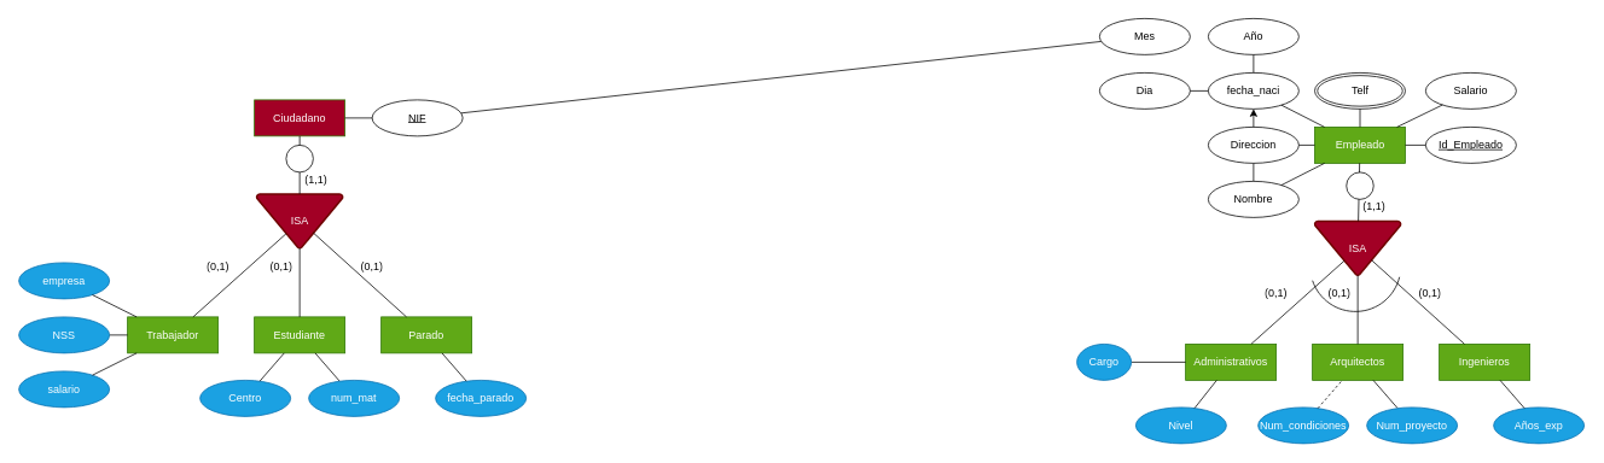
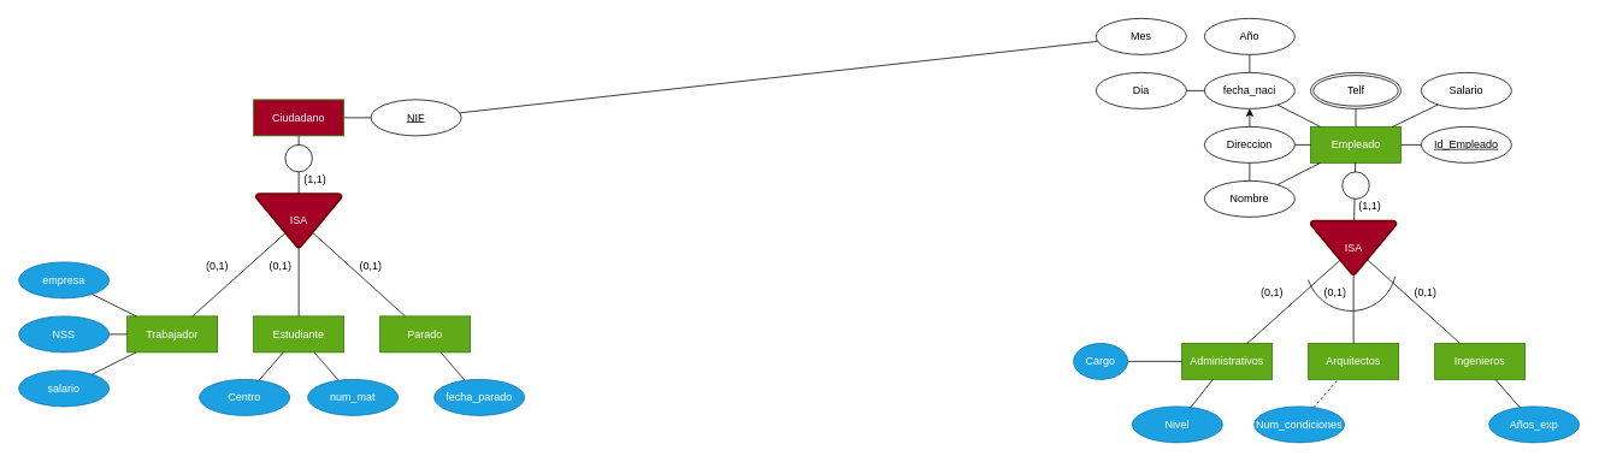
  <mxCell id="0" />
  <mxCell id="1" parent="0" />
  <mxCell id="2" value="ISA" style="strokeWidth=2;html=1;shape=mxgraph.flowchart.merge_or_storage;whiteSpace=wrap;fillColor=#a20025;strokeColor=#6F0000;fontColor=#ffffff;" parent="1" vertex="1"><mxGeometry x="282.5" y="214" width="95" height="60" as="geometry" /></mxCell>
  <mxCell id="3" value="Ciudadano" style="whiteSpace=wrap;html=1;align=center;fillColor=#a20025;fontColor=#ffffff;strokeColor=#2D7600;" parent="1" vertex="1"><mxGeometry x="280" y="110" width="100" height="40" as="geometry" /></mxCell>
  <mxCell id="4" value="Estudiante" style="whiteSpace=wrap;html=1;align=center;fillColor=#60a917;fontColor=#ffffff;strokeColor=#2D7600;" parent="1" vertex="1"><mxGeometry x="280" y="350" width="100" height="40" as="geometry" /></mxCell>
  <mxCell id="5" value="Trabajador" style="whiteSpace=wrap;html=1;align=center;fillColor=#60a917;fontColor=#ffffff;strokeColor=#2D7600;" parent="1" vertex="1"><mxGeometry x="140" y="350" width="100" height="40" as="geometry" /></mxCell>
  <mxCell id="6" value="Parado" style="whiteSpace=wrap;html=1;align=center;fillColor=#60a917;fontColor=#ffffff;strokeColor=#2D7600;" parent="1" vertex="1"><mxGeometry x="420" y="350" width="100" height="40" as="geometry" /></mxCell>
  <mxCell id="7" value="" style="endArrow=none;html=1;rounded=0;entryX=0.343;entryY=0.732;entryDx=0;entryDy=0;entryPerimeter=0;" parent="1" source="5" target="2" edge="1"><mxGeometry relative="1" as="geometry"><mxPoint x="240" y="240" as="sourcePoint" /><mxPoint x="400" y="240" as="targetPoint" /></mxGeometry></mxCell>
  <mxCell id="8" value="" style="endArrow=none;html=1;rounded=0;" parent="1" source="3" target="2" edge="1"><mxGeometry relative="1" as="geometry"><mxPoint x="240" y="240" as="sourcePoint" /><mxPoint x="400" y="240" as="targetPoint" /></mxGeometry></mxCell>
  <mxCell id="9" value="" style="endArrow=none;html=1;rounded=0;exitX=0.659;exitY=0.718;exitDx=0;exitDy=0;exitPerimeter=0;" parent="1" source="2" target="6" edge="1"><mxGeometry relative="1" as="geometry"><mxPoint x="250" y="290" as="sourcePoint" /><mxPoint x="410" y="290" as="targetPoint" /></mxGeometry></mxCell>
  <mxCell id="10" value="empresa" style="ellipse;whiteSpace=wrap;html=1;align=center;fillColor=#1ba1e2;fontColor=#ffffff;strokeColor=#006EAF;" parent="1" vertex="1"><mxGeometry x="20" y="290" width="100" height="40" as="geometry" /></mxCell>
  <mxCell id="11" value="salario" style="ellipse;whiteSpace=wrap;html=1;align=center;fillColor=#1ba1e2;strokeColor=#006EAF;fontColor=#ffffff;" parent="1" vertex="1"><mxGeometry x="20" y="410" width="100" height="40" as="geometry" /></mxCell>
  <mxCell id="12" value="" style="endArrow=none;html=1;rounded=0;" parent="1" source="10" target="5" edge="1"><mxGeometry relative="1" as="geometry"><mxPoint x="280" y="290" as="sourcePoint" /><mxPoint x="440" y="290" as="targetPoint" /></mxGeometry></mxCell>
  <mxCell id="13" value="" style="endArrow=none;html=1;rounded=0;" parent="1" source="20" target="5" edge="1"><mxGeometry relative="1" as="geometry"><mxPoint x="120" y="370" as="sourcePoint" /><mxPoint x="440" y="290" as="targetPoint" /></mxGeometry></mxCell>
  <mxCell id="14" value="" style="endArrow=none;html=1;rounded=0;" parent="1" source="11" target="5" edge="1"><mxGeometry relative="1" as="geometry"><mxPoint x="280" y="290" as="sourcePoint" /><mxPoint x="440" y="290" as="targetPoint" /></mxGeometry></mxCell>
  <mxCell id="15" value="Centro" style="ellipse;whiteSpace=wrap;html=1;align=center;fillColor=#1ba1e2;fontColor=#ffffff;strokeColor=#006EAF;" parent="1" vertex="1"><mxGeometry x="220" y="420" width="100" height="40" as="geometry" /></mxCell>
  <mxCell id="16" value="" style="endArrow=none;html=1;rounded=0;" parent="1" source="15" target="4" edge="1"><mxGeometry relative="1" as="geometry"><mxPoint x="280" y="290" as="sourcePoint" /><mxPoint x="440" y="290" as="targetPoint" /></mxGeometry></mxCell>
  <mxCell id="17" value="" style="endArrow=none;html=1;rounded=0;" parent="1" source="21" target="4" edge="1"><mxGeometry relative="1" as="geometry"><mxPoint x="373.741" y="421.087" as="sourcePoint" /><mxPoint x="440" y="290" as="targetPoint" /></mxGeometry></mxCell>
  <mxCell id="18" value="fecha_parado" style="ellipse;whiteSpace=wrap;html=1;align=center;fillColor=#1ba1e2;fontColor=#ffffff;strokeColor=#006EAF;" parent="1" vertex="1"><mxGeometry x="480" y="420" width="100" height="40" as="geometry" /></mxCell>
  <mxCell id="19" value="" style="endArrow=none;html=1;rounded=0;" parent="1" source="18" target="6" edge="1"><mxGeometry relative="1" as="geometry"><mxPoint x="280" y="290" as="sourcePoint" /><mxPoint x="440" y="290" as="targetPoint" /></mxGeometry></mxCell>
  <mxCell id="20" value="NSS" style="ellipse;whiteSpace=wrap;html=1;align=center;fillColor=#1ba1e2;fontColor=#ffffff;strokeColor=#006EAF;" parent="1" vertex="1"><mxGeometry x="20" y="350" width="100" height="40" as="geometry" /></mxCell>
  <mxCell id="21" value="num_mat" style="ellipse;whiteSpace=wrap;html=1;align=center;fillColor=#1ba1e2;fontColor=#ffffff;strokeColor=#006EAF;" parent="1" vertex="1"><mxGeometry x="340" y="420" width="100" height="40" as="geometry" /></mxCell>
  <mxCell id="22" value="(1,1)" style="text;strokeColor=none;fillColor=none;spacingLeft=4;spacingRight=4;overflow=hidden;rotatable=0;points=[[0,0.5],[1,0.5]];portConstraint=eastwest;fontSize=12;whiteSpace=wrap;html=1;" parent="1" vertex="1"><mxGeometry x="330" y="184" width="40" height="30" as="geometry" /></mxCell>
  <mxCell id="23" value="(0,1)" style="text;strokeColor=none;fillColor=none;spacingLeft=4;spacingRight=4;overflow=hidden;rotatable=0;points=[[0,0.5],[1,0.5]];portConstraint=eastwest;fontSize=12;whiteSpace=wrap;html=1;align=center;" parent="1" vertex="1"><mxGeometry x="220" y="280" width="40" height="30" as="geometry" /></mxCell>
  <mxCell id="24" value="" style="endArrow=none;html=1;rounded=0;" parent="1" source="4" target="2" edge="1"><mxGeometry relative="1" as="geometry"><mxPoint x="330" y="350" as="sourcePoint" /><mxPoint x="330" y="274" as="targetPoint" /></mxGeometry></mxCell>
  <mxCell id="25" value="(0,1)" style="text;strokeColor=none;fillColor=none;spacingLeft=4;spacingRight=4;overflow=hidden;rotatable=0;points=[[0,0.5],[1,0.5]];portConstraint=eastwest;fontSize=12;whiteSpace=wrap;html=1;align=center;" parent="1" vertex="1"><mxGeometry x="290" y="280" width="40" height="30" as="geometry" /></mxCell>
  <mxCell id="26" value="(0,1)" style="text;strokeColor=none;fillColor=none;spacingLeft=4;spacingRight=4;overflow=hidden;rotatable=0;points=[[0,0.5],[1,0.5]];portConstraint=eastwest;fontSize=12;whiteSpace=wrap;html=1;align=center;" parent="1" vertex="1"><mxGeometry x="390" y="280" width="40" height="30" as="geometry" /></mxCell>
  <mxCell id="27" value="" style="ellipse;whiteSpace=wrap;html=1;" parent="1" vertex="1"><mxGeometry x="315" y="160" width="30" height="30" as="geometry" /></mxCell>
  <mxCell id="28" value="NIF" style="ellipse;whiteSpace=wrap;html=1;align=center;fontStyle=4;" parent="1" vertex="1"><mxGeometry x="410" y="110" width="100" height="40" as="geometry" /></mxCell>
  <mxCell id="29" value="" style="endArrow=none;html=1;rounded=0;" parent="1" source="3" target="28" edge="1"><mxGeometry relative="1" as="geometry"><mxPoint x="280" y="290" as="sourcePoint" /><mxPoint x="440" y="290" as="targetPoint" /></mxGeometry></mxCell>
  <mxCell id="30" value="ISA" style="strokeWidth=2;html=1;shape=mxgraph.flowchart.merge_or_storage;whiteSpace=wrap;fillColor=#a20025;strokeColor=#6F0000;fontColor=#ffffff;" parent="1" vertex="1"><mxGeometry x="1450.5" y="244" width="95" height="60" as="geometry" /></mxCell>
  <mxCell id="31" value="Empleado" style="whiteSpace=wrap;html=1;align=center;fillColor=#60a917;fontColor=#ffffff;strokeColor=#2D7600;" parent="1" vertex="1"><mxGeometry x="1450.5" y="140" width="100" height="40" as="geometry" /></mxCell>
  <mxCell id="32" value="Arquitectos" style="whiteSpace=wrap;html=1;align=center;fillColor=#60a917;fontColor=#ffffff;strokeColor=#2D7600;" parent="1" vertex="1"><mxGeometry x="1448" y="380" width="100" height="40" as="geometry" /></mxCell>
  <mxCell id="33" value="Administrativos" style="whiteSpace=wrap;html=1;align=center;fillColor=#60a917;fontColor=#ffffff;strokeColor=#2D7600;" parent="1" vertex="1"><mxGeometry x="1308" y="380" width="100" height="40" as="geometry" /></mxCell>
  <mxCell id="34" value="Ingenieros" style="whiteSpace=wrap;html=1;align=center;fillColor=#60a917;fontColor=#ffffff;strokeColor=#2D7600;" parent="1" vertex="1"><mxGeometry x="1588" y="380" width="100" height="40" as="geometry" /></mxCell>
  <mxCell id="35" value="" style="endArrow=none;html=1;rounded=0;entryX=0.343;entryY=0.732;entryDx=0;entryDy=0;entryPerimeter=0;" parent="1" source="33" target="30" edge="1"><mxGeometry relative="1" as="geometry"><mxPoint x="1408" y="270" as="sourcePoint" /><mxPoint x="1568" y="270" as="targetPoint" /></mxGeometry></mxCell>
  <mxCell id="36" value="" style="endArrow=none;html=1;rounded=0;" parent="1" source="31" target="30" edge="1"><mxGeometry relative="1" as="geometry"><mxPoint x="1408" y="270" as="sourcePoint" /><mxPoint x="1568" y="270" as="targetPoint" /></mxGeometry></mxCell>
  <mxCell id="37" value="" style="endArrow=none;html=1;rounded=0;exitX=0.659;exitY=0.718;exitDx=0;exitDy=0;exitPerimeter=0;" parent="1" source="30" target="34" edge="1"><mxGeometry relative="1" as="geometry"><mxPoint x="1418" y="320" as="sourcePoint" /><mxPoint x="1578" y="320" as="targetPoint" /></mxGeometry></mxCell>
  <mxCell id="38" value="Nivel" style="ellipse;whiteSpace=wrap;html=1;align=center;fillColor=#1ba1e2;strokeColor=#006EAF;fontColor=#ffffff;" parent="1" vertex="1"><mxGeometry x="1253" y="450" width="100" height="40" as="geometry" /></mxCell>
  <mxCell id="39" value="" style="endArrow=none;html=1;rounded=0;" parent="1" source="46" target="33" edge="1"><mxGeometry relative="1" as="geometry"><mxPoint x="1288" y="400" as="sourcePoint" /><mxPoint x="1608" y="320" as="targetPoint" /></mxGeometry></mxCell>
  <mxCell id="40" value="" style="endArrow=none;html=1;rounded=0;" parent="1" source="38" target="33" edge="1"><mxGeometry relative="1" as="geometry"><mxPoint x="1448" y="320" as="sourcePoint" /><mxPoint x="1608" y="320" as="targetPoint" /></mxGeometry></mxCell>
  <mxCell id="41" value="Num_condiciones" style="ellipse;whiteSpace=wrap;html=1;align=center;fillColor=#1ba1e2;fontColor=#ffffff;strokeColor=#006EAF;" parent="1" vertex="1"><mxGeometry x="1388" y="450" width="100" height="40" as="geometry" /></mxCell>
  <mxCell id="42" value="" style="endArrow=none;html=1;rounded=0;dashed=1;" parent="1" source="41" target="32" edge="1"><mxGeometry relative="1" as="geometry"><mxPoint x="1448" y="320" as="sourcePoint" /><mxPoint x="1608" y="320" as="targetPoint" /></mxGeometry></mxCell>
- <mxCell id="43" value="" style="endArrow=none;html=1;rounded=0;" parent="1" source="47" target="32" edge="1"><mxGeometry relative="1" as="geometry"><mxPoint x="1541.741" y="451.087" as="sourcePoint" /><mxPoint x="1608" y="320" as="targetPoint" /></mxGeometry></mxCell>
  <mxCell id="44" value="Años_exp" style="ellipse;whiteSpace=wrap;html=1;align=center;fillColor=#1ba1e2;fontColor=#ffffff;strokeColor=#006EAF;" parent="1" vertex="1"><mxGeometry x="1648" y="450" width="100" height="40" as="geometry" /></mxCell>
  <mxCell id="45" value="" style="endArrow=none;html=1;rounded=0;" parent="1" source="44" target="34" edge="1"><mxGeometry relative="1" as="geometry"><mxPoint x="1448" y="320" as="sourcePoint" /><mxPoint x="1608" y="320" as="targetPoint" /></mxGeometry></mxCell>
  <mxCell id="46" value="Cargo" style="ellipse;whiteSpace=wrap;html=1;align=center;fillColor=#1ba1e2;fontColor=#ffffff;strokeColor=#006EAF;" parent="1" vertex="1"><mxGeometry x="1188" y="380" width="60" height="40" as="geometry" /></mxCell>
- <mxCell id="47" value="Num_proyecto" style="ellipse;whiteSpace=wrap;html=1;align=center;fillColor=#1ba1e2;fontColor=#ffffff;strokeColor=#006EAF;" parent="1" vertex="1"><mxGeometry x="1508" y="450" width="100" height="40" as="geometry" /></mxCell>
  <mxCell id="48" value="(1,1)" style="text;strokeColor=none;fillColor=none;spacingLeft=4;spacingRight=4;overflow=hidden;rotatable=0;points=[[0,0.5],[1,0.5]];portConstraint=eastwest;fontSize=12;whiteSpace=wrap;html=1;" parent="1" vertex="1"><mxGeometry x="1498" y="214" width="40" height="30" as="geometry" /></mxCell>
  <mxCell id="49" value="(0,1)" style="text;strokeColor=none;fillColor=none;spacingLeft=4;spacingRight=4;overflow=hidden;rotatable=0;points=[[0,0.5],[1,0.5]];portConstraint=eastwest;fontSize=12;whiteSpace=wrap;html=1;align=center;" parent="1" vertex="1"><mxGeometry x="1388" y="310" width="40" height="30" as="geometry" /></mxCell>
  <mxCell id="50" value="" style="endArrow=none;html=1;rounded=0;" parent="1" source="32" target="30" edge="1"><mxGeometry relative="1" as="geometry"><mxPoint x="1498" y="380" as="sourcePoint" /><mxPoint x="1498" y="304" as="targetPoint" /></mxGeometry></mxCell>
  <mxCell id="51" value="(0,1)" style="text;strokeColor=none;fillColor=none;spacingLeft=4;spacingRight=4;overflow=hidden;rotatable=0;points=[[0,0.5],[1,0.5]];portConstraint=eastwest;fontSize=12;whiteSpace=wrap;html=1;align=center;" parent="1" vertex="1"><mxGeometry x="1458" y="310" width="40" height="30" as="geometry" /></mxCell>
  <mxCell id="52" value="(0,1)" style="text;strokeColor=none;fillColor=none;spacingLeft=4;spacingRight=4;overflow=hidden;rotatable=0;points=[[0,0.5],[1,0.5]];portConstraint=eastwest;fontSize=12;whiteSpace=wrap;html=1;align=center;" parent="1" vertex="1"><mxGeometry x="1558" y="310" width="40" height="30" as="geometry" /></mxCell>
  <mxCell id="53" value="Id_Empleado" style="ellipse;whiteSpace=wrap;html=1;align=center;fontStyle=4;" parent="1" vertex="1"><mxGeometry x="1573" y="140" width="100" height="40" as="geometry" /></mxCell>
  <mxCell id="54" value="" style="endArrow=none;html=1;rounded=0;" parent="1" source="31" target="53" edge="1"><mxGeometry relative="1" as="geometry"><mxPoint x="1448" y="320" as="sourcePoint" /><mxPoint x="1608" y="320" as="targetPoint" /></mxGeometry></mxCell>
  <mxCell id="55" value="" style="edgeStyle=orthogonalEdgeStyle;rounded=0;orthogonalLoop=1;jettySize=auto;html=1;" parent="1" source="56" target="58" edge="1"><mxGeometry relative="1" as="geometry" /></mxCell>
  <mxCell id="56" value="Nombre" style="ellipse;whiteSpace=wrap;html=1;align=center;" parent="1" vertex="1"><mxGeometry x="1333" y="200" width="100" height="40" as="geometry" /></mxCell>
  <mxCell id="57" value="Direccion" style="ellipse;whiteSpace=wrap;html=1;align=center;" parent="1" vertex="1"><mxGeometry x="1333" y="140" width="100" height="40" as="geometry" /></mxCell>
  <mxCell id="58" value="fecha_naci" style="ellipse;whiteSpace=wrap;html=1;align=center;" parent="1" vertex="1"><mxGeometry x="1333" y="80" width="100" height="40" as="geometry" /></mxCell>
  <mxCell id="59" value="Telf" style="ellipse;shape=doubleEllipse;margin=3;whiteSpace=wrap;html=1;align=center;" parent="1" vertex="1"><mxGeometry x="1450.5" y="80" width="100" height="40" as="geometry" /></mxCell>
  <mxCell id="60" value="Salario" style="ellipse;whiteSpace=wrap;html=1;align=center;" parent="1" vertex="1"><mxGeometry x="1573" y="80" width="100" height="40" as="geometry" /></mxCell>
  <mxCell id="61" value="" style="endArrow=none;html=1;rounded=0;" parent="1" source="56" target="31" edge="1"><mxGeometry relative="1" as="geometry"><mxPoint x="1433" y="290" as="sourcePoint" /><mxPoint x="1593" y="290" as="targetPoint" /></mxGeometry></mxCell>
  <mxCell id="62" value="" style="endArrow=none;html=1;rounded=0;" parent="1" source="57" target="31" edge="1"><mxGeometry relative="1" as="geometry"><mxPoint x="1433" y="290" as="sourcePoint" /><mxPoint x="1593" y="290" as="targetPoint" /></mxGeometry></mxCell>
  <mxCell id="63" value="" style="endArrow=none;html=1;rounded=0;" parent="1" source="58" target="31" edge="1"><mxGeometry relative="1" as="geometry"><mxPoint x="1433" y="290" as="sourcePoint" /><mxPoint x="1593" y="290" as="targetPoint" /></mxGeometry></mxCell>
  <mxCell id="64" value="" style="endArrow=none;html=1;rounded=0;" parent="1" source="59" target="31" edge="1"><mxGeometry relative="1" as="geometry"><mxPoint x="1433" y="290" as="sourcePoint" /><mxPoint x="1593" y="290" as="targetPoint" /></mxGeometry></mxCell>
  <mxCell id="65" value="" style="endArrow=none;html=1;rounded=0;" parent="1" source="60" target="31" edge="1"><mxGeometry relative="1" as="geometry"><mxPoint x="1433" y="290" as="sourcePoint" /><mxPoint x="1593" y="290" as="targetPoint" /></mxGeometry></mxCell>
  <mxCell id="66" value="" style="verticalLabelPosition=bottom;verticalAlign=top;html=1;shape=mxgraph.basic.arc;startAngle=0.288;endAngle=0.699;" parent="1" vertex="1"><mxGeometry x="1445.5" y="244" width="100" height="100" as="geometry" /></mxCell>
  <mxCell id="67" value="" style="ellipse;whiteSpace=wrap;html=1;aspect=fixed;" parent="1" vertex="1"><mxGeometry x="1485.5" y="190" width="30" height="30" as="geometry" /></mxCell>
  <mxCell id="68" value="Año" style="ellipse;whiteSpace=wrap;html=1;align=center;" parent="1" vertex="1"><mxGeometry x="1333" y="20" width="100" height="40" as="geometry" /></mxCell>
  <mxCell id="69" value="Dia" style="ellipse;whiteSpace=wrap;html=1;align=center;" parent="1" vertex="1"><mxGeometry x="1213" y="80" width="100" height="40" as="geometry" /></mxCell>
  <mxCell id="70" value="Mes" style="ellipse;whiteSpace=wrap;html=1;align=center;" parent="1" vertex="1"><mxGeometry x="1213" y="20" width="100" height="40" as="geometry" /></mxCell>
  <mxCell id="71" value="" style="endArrow=none;html=1;rounded=0;" parent="1" source="69" target="58" edge="1"><mxGeometry relative="1" as="geometry"><mxPoint x="1313" y="120" as="sourcePoint" /><mxPoint x="1473" y="120" as="targetPoint" /></mxGeometry></mxCell>
  <mxCell id="72" value="" style="endArrow=none;html=1;rounded=0;" parent="1" source="70" target="28" edge="1"><mxGeometry relative="1" as="geometry"><mxPoint x="1313" y="120" as="sourcePoint" /><mxPoint x="1473" y="120" as="targetPoint" /></mxGeometry></mxCell>
  <mxCell id="73" value="" style="endArrow=none;html=1;rounded=0;" parent="1" source="68" target="58" edge="1"><mxGeometry relative="1" as="geometry"><mxPoint x="1313" y="120" as="sourcePoint" /><mxPoint x="1473" y="120" as="targetPoint" /></mxGeometry></mxCell>
